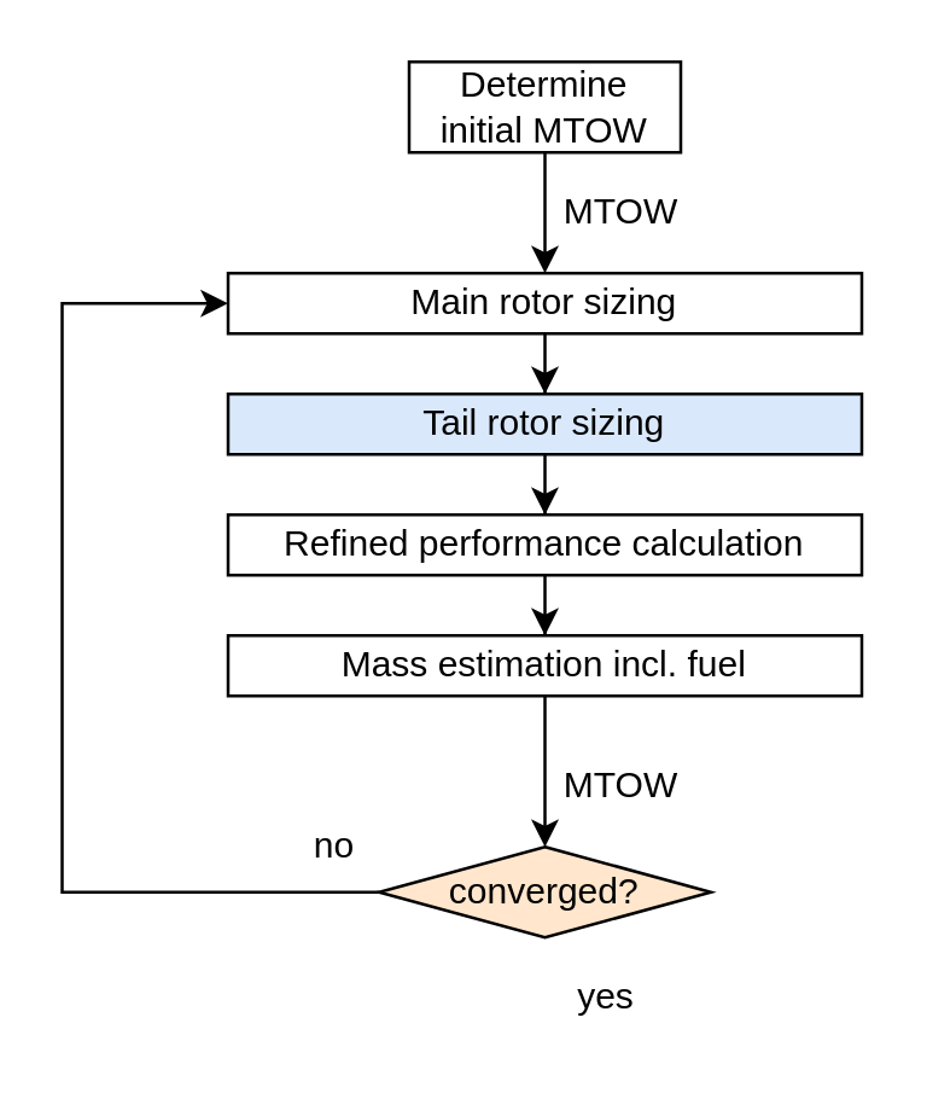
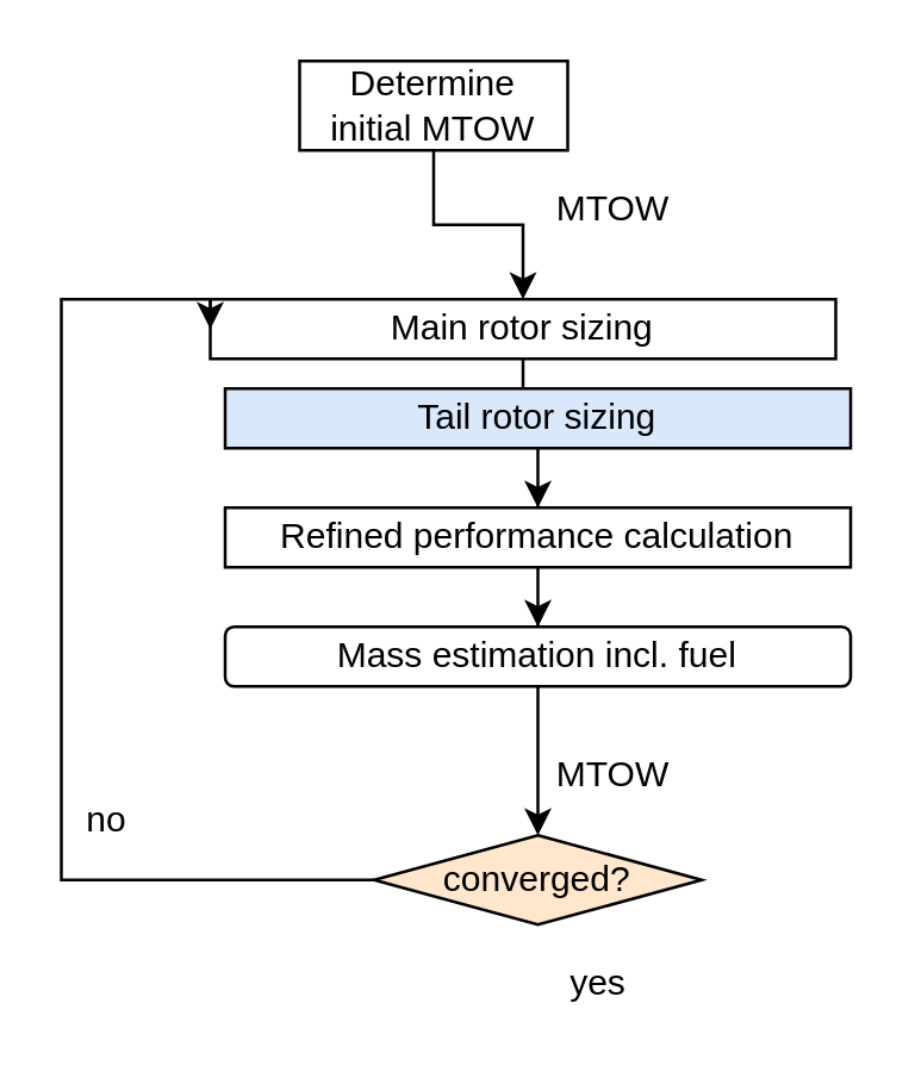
  <mxCell id="0" />
  <mxCell id="1" parent="0" />
  <mxCell id="2" value="" style="edgeStyle=orthogonalEdgeStyle;rounded=0;orthogonalLoop=1;jettySize=auto;html=1;shadow=0;" parent="1" source="3" target="5" edge="1"><mxGeometry relative="1" as="geometry" /></mxCell>
- <mxCell id="3" value="Determine &lt;br&gt;initial MTOW" style="shape=parallelogram;perimeter=parallelogramPerimeter;whiteSpace=wrap;html=1;fixedSize=1;shadow=0;size=-30;" parent="1" vertex="1"><mxGeometry x="135" y="20" width="90" height="30" as="geometry" /></mxCell>
+ <mxCell id="3" value="Determine &lt;br&gt;initial MTOW" style="shape=parallelogram;perimeter=parallelogramPerimeter;whiteSpace=wrap;html=1;fixedSize=1;shadow=0;size=-30;" parent="1" vertex="1"><mxGeometry x="100" y="20" width="90" height="30" as="geometry" /></mxCell>
  <mxCell id="4" value="" style="edgeStyle=orthogonalEdgeStyle;rounded=0;orthogonalLoop=1;jettySize=auto;html=1;shadow=0;" parent="1" source="5" target="7" edge="1"><mxGeometry relative="1" as="geometry" /></mxCell>
- <mxCell id="5" value="Main rotor sizing" style="whiteSpace=wrap;html=1;shadow=0;" parent="1" vertex="1"><mxGeometry x="75" y="90" width="210" height="20" as="geometry" /></mxCell>
+ <mxCell id="5" value="Main rotor sizing" style="whiteSpace=wrap;html=1;shadow=0;" parent="1" vertex="1"><mxGeometry x="70" y="100" width="210" height="20" as="geometry" /></mxCell>
  <mxCell id="6" value="" style="edgeStyle=orthogonalEdgeStyle;rounded=0;orthogonalLoop=1;jettySize=auto;html=1;shadow=0;" parent="1" source="7" target="9" edge="1"><mxGeometry relative="1" as="geometry" /></mxCell>
  <mxCell id="7" value="Tail rotor sizing" style="whiteSpace=wrap;html=1;shadow=0;fillColor=#dae8fc;" parent="1" vertex="1"><mxGeometry x="75" y="130" width="210" height="20" as="geometry" /></mxCell>
  <mxCell id="8" value="" style="edgeStyle=orthogonalEdgeStyle;rounded=0;orthogonalLoop=1;jettySize=auto;html=1;shadow=0;" parent="1" source="9" target="11" edge="1"><mxGeometry relative="1" as="geometry" /></mxCell>
  <mxCell id="9" value="Refined performance calculation" style="whiteSpace=wrap;html=1;shadow=0;" parent="1" vertex="1"><mxGeometry x="75" y="170" width="210" height="20" as="geometry" /></mxCell>
  <mxCell id="10" value="" style="edgeStyle=orthogonalEdgeStyle;rounded=0;orthogonalLoop=1;jettySize=auto;html=1;shadow=0;" parent="1" source="11" target="13" edge="1"><mxGeometry relative="1" as="geometry" /></mxCell>
- <mxCell id="11" value="Mass estimation incl. fuel" style="whiteSpace=wrap;html=1;shadow=0;" parent="1" vertex="1"><mxGeometry x="75" y="210" width="210" height="20" as="geometry" /></mxCell>
+ <mxCell id="11" value="Mass estimation incl. fuel" style="whiteSpace=wrap;html=1;shadow=0;rounded=1;" parent="1" vertex="1"><mxGeometry x="75" y="210" width="210" height="20" as="geometry" /></mxCell>
  <mxCell id="12" style="edgeStyle=orthogonalEdgeStyle;rounded=0;orthogonalLoop=1;jettySize=auto;html=1;exitX=0;exitY=0.5;exitDx=0;exitDy=0;entryX=0;entryY=0.5;entryDx=0;entryDy=0;shadow=0;" parent="1" source="13" target="5" edge="1"><mxGeometry relative="1" as="geometry"><mxPoint x="-30" y="100" as="targetPoint" /><Array as="points"><mxPoint x="20" y="295" /><mxPoint x="20" y="100" /></Array></mxGeometry></mxCell>
  <mxCell id="13" value="converged?" style="rhombus;whiteSpace=wrap;html=1;shadow=0;fillColor=#ffe6cc;" parent="1" vertex="1"><mxGeometry x="125" y="280" width="110" height="30" as="geometry" /></mxCell>
  <mxCell id="14" value="MTOW" style="text;html=1;align=center;verticalAlign=middle;resizable=0;points=[];autosize=1;strokeColor=none;fillColor=none;shadow=0;" parent="1" vertex="1"><mxGeometry x="180" y="60" width="50" height="20" as="geometry" /></mxCell>
  <mxCell id="15" value="MTOW" style="text;html=1;align=center;verticalAlign=middle;resizable=0;points=[];autosize=1;strokeColor=none;fillColor=none;shadow=0;" parent="1" vertex="1"><mxGeometry x="180" y="250" width="50" height="20" as="geometry" /></mxCell>
  <mxCell id="16" value="yes" style="text;html=1;align=center;verticalAlign=middle;resizable=0;points=[];autosize=1;strokeColor=none;fillColor=none;shadow=0;" parent="1" vertex="1"><mxGeometry x="185" y="320" width="30" height="20" as="geometry" /></mxCell>
- <mxCell id="17" value="no" style="text;html=1;align=center;verticalAlign=middle;resizable=0;points=[];autosize=1;strokeColor=none;fillColor=none;shadow=0;" parent="1" vertex="1"><mxGeometry x="95" y="270" width="30" height="20" as="geometry" /></mxCell>
+ <mxCell id="17" value="no" style="text;html=1;align=center;verticalAlign=middle;resizable=0;points=[];autosize=1;strokeColor=none;fillColor=none;shadow=0;" parent="1" vertex="1"><mxGeometry x="20" y="265" width="30" height="20" as="geometry" /></mxCell>
